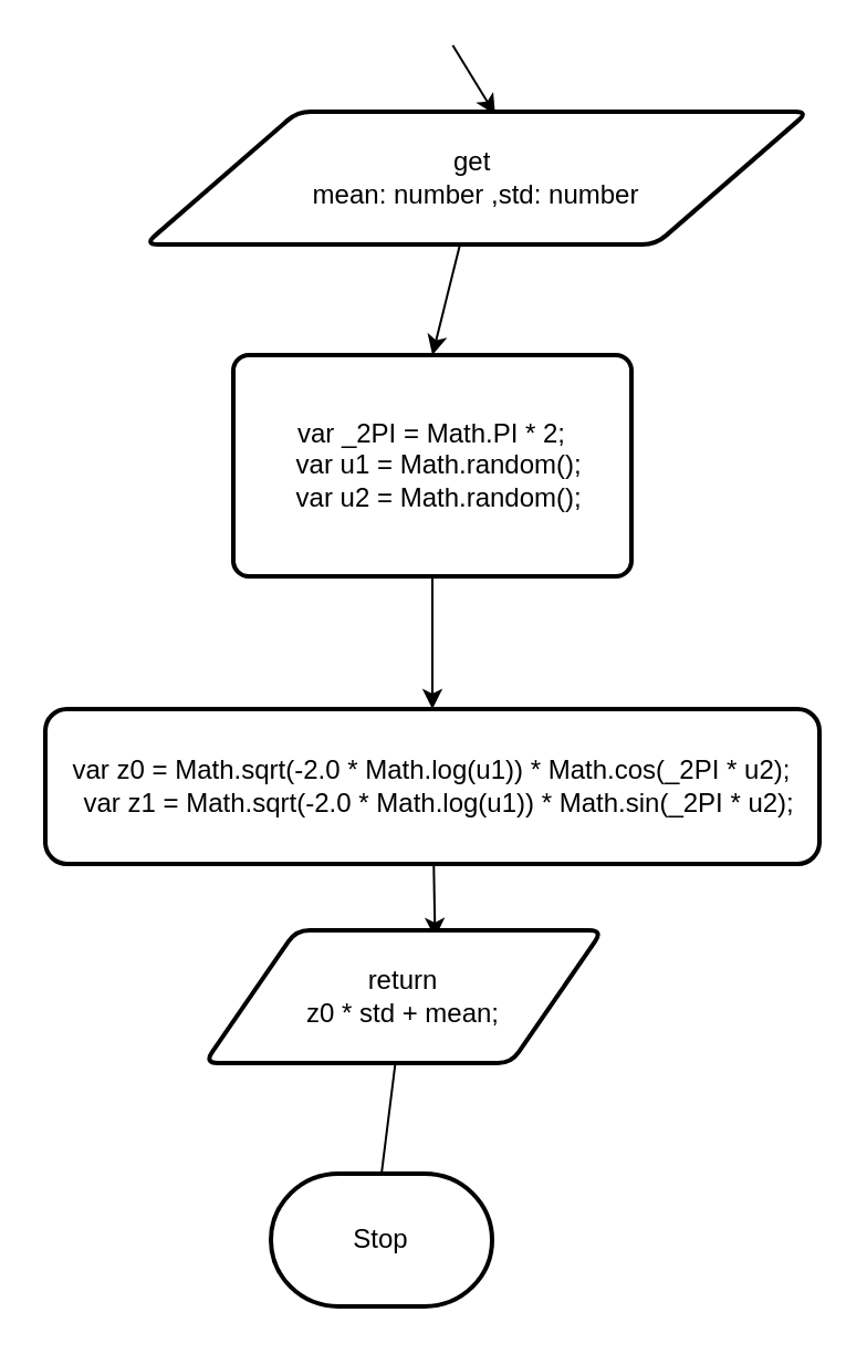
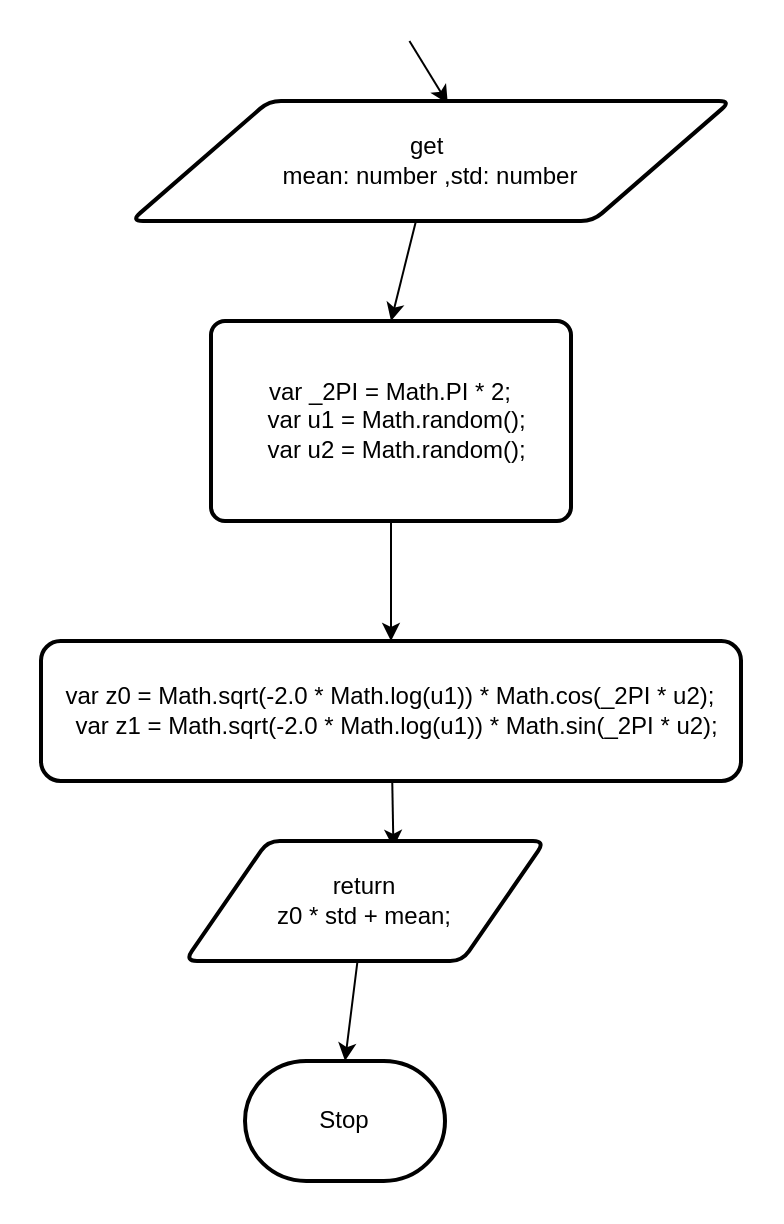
  <mxCell id="0" />
  <mxCell id="1" parent="0" />
  <mxCell id="2" style="edgeStyle=none;html=1;entryX=0.528;entryY=0.022;entryDx=0;entryDy=0;entryPerimeter=0;" edge="1" parent="1" target="4"><mxGeometry relative="1" as="geometry"><mxPoint x="209.22" y="58.44" as="targetPoint" /><mxPoint x="204.217" y="20" as="sourcePoint" /></mxGeometry></mxCell>
  <mxCell id="3" style="edgeStyle=none;html=1;entryX=0.5;entryY=0;entryDx=0;entryDy=0;" edge="1" parent="1" source="4" target="6"><mxGeometry relative="1" as="geometry"><mxPoint x="195" y="150" as="targetPoint" /></mxGeometry></mxCell>
  <mxCell id="4" value="get&amp;nbsp;&lt;br&gt;mean: number ,std: number" style="shape=parallelogram;html=1;strokeWidth=2;perimeter=parallelogramPerimeter;whiteSpace=wrap;rounded=1;arcSize=12;size=0.23;" vertex="1" parent="1"><mxGeometry x="65" y="50" width="300" height="60" as="geometry" /></mxCell>
  <mxCell id="5" value="" style="edgeStyle=none;html=1;" edge="1" parent="1" source="6" target="8"><mxGeometry relative="1" as="geometry" /></mxCell>
  <mxCell id="6" value="&lt;div&gt;var _2PI = Math.PI * 2;&lt;/div&gt;&lt;div&gt;&amp;nbsp; var u1 = Math.random();&lt;/div&gt;&lt;div&gt;&amp;nbsp; var u2 = Math.random();&lt;/div&gt;" style="rounded=1;whiteSpace=wrap;html=1;absoluteArcSize=1;arcSize=14;strokeWidth=2;" vertex="1" parent="1"><mxGeometry x="105" y="160" width="180" height="100" as="geometry" /></mxCell>
  <mxCell id="7" style="edgeStyle=none;html=1;entryX=0.579;entryY=0.057;entryDx=0;entryDy=0;entryPerimeter=0;" edge="1" parent="1" source="8" target="10"><mxGeometry relative="1" as="geometry" /></mxCell>
  <mxCell id="8" value="&lt;div&gt;var z0 = Math.sqrt(-2.0 * Math.log(u1)) * Math.cos(_2PI * u2);&lt;/div&gt;&lt;div&gt;&amp;nbsp; var z1 = Math.sqrt(-2.0 * Math.log(u1)) * Math.sin(_2PI * u2);&lt;/div&gt;" style="rounded=1;whiteSpace=wrap;html=1;arcSize=14;strokeWidth=2;" vertex="1" parent="1"><mxGeometry x="20" y="320" width="350" height="70" as="geometry" /></mxCell>
- <mxCell id="9" style="edgeStyle=none;html=1;entryX=0.5;entryY=0;entryDx=0;entryDy=0;entryPerimeter=0;endArrow=none;" edge="1" parent="1" source="10" target="11"><mxGeometry relative="1" as="geometry"><mxPoint x="182" y="530" as="targetPoint" /></mxGeometry></mxCell>
+ <mxCell id="9" style="edgeStyle=none;html=1;entryX=0.5;entryY=0;entryDx=0;entryDy=0;entryPerimeter=0;" edge="1" parent="1" source="10" target="11"><mxGeometry relative="1" as="geometry"><mxPoint x="182" y="530" as="targetPoint" /></mxGeometry></mxCell>
  <mxCell id="10" value="return&lt;br&gt;z0 * std + mean;" style="shape=parallelogram;html=1;strokeWidth=2;perimeter=parallelogramPerimeter;whiteSpace=wrap;rounded=1;arcSize=12;size=0.23;" vertex="1" parent="1"><mxGeometry x="92" y="420" width="180" height="60" as="geometry" /></mxCell>
  <mxCell id="11" value="Stop" style="strokeWidth=2;html=1;shape=mxgraph.flowchart.terminator;whiteSpace=wrap;" vertex="1" parent="1"><mxGeometry x="122" y="530" width="100" height="60" as="geometry" /></mxCell>
